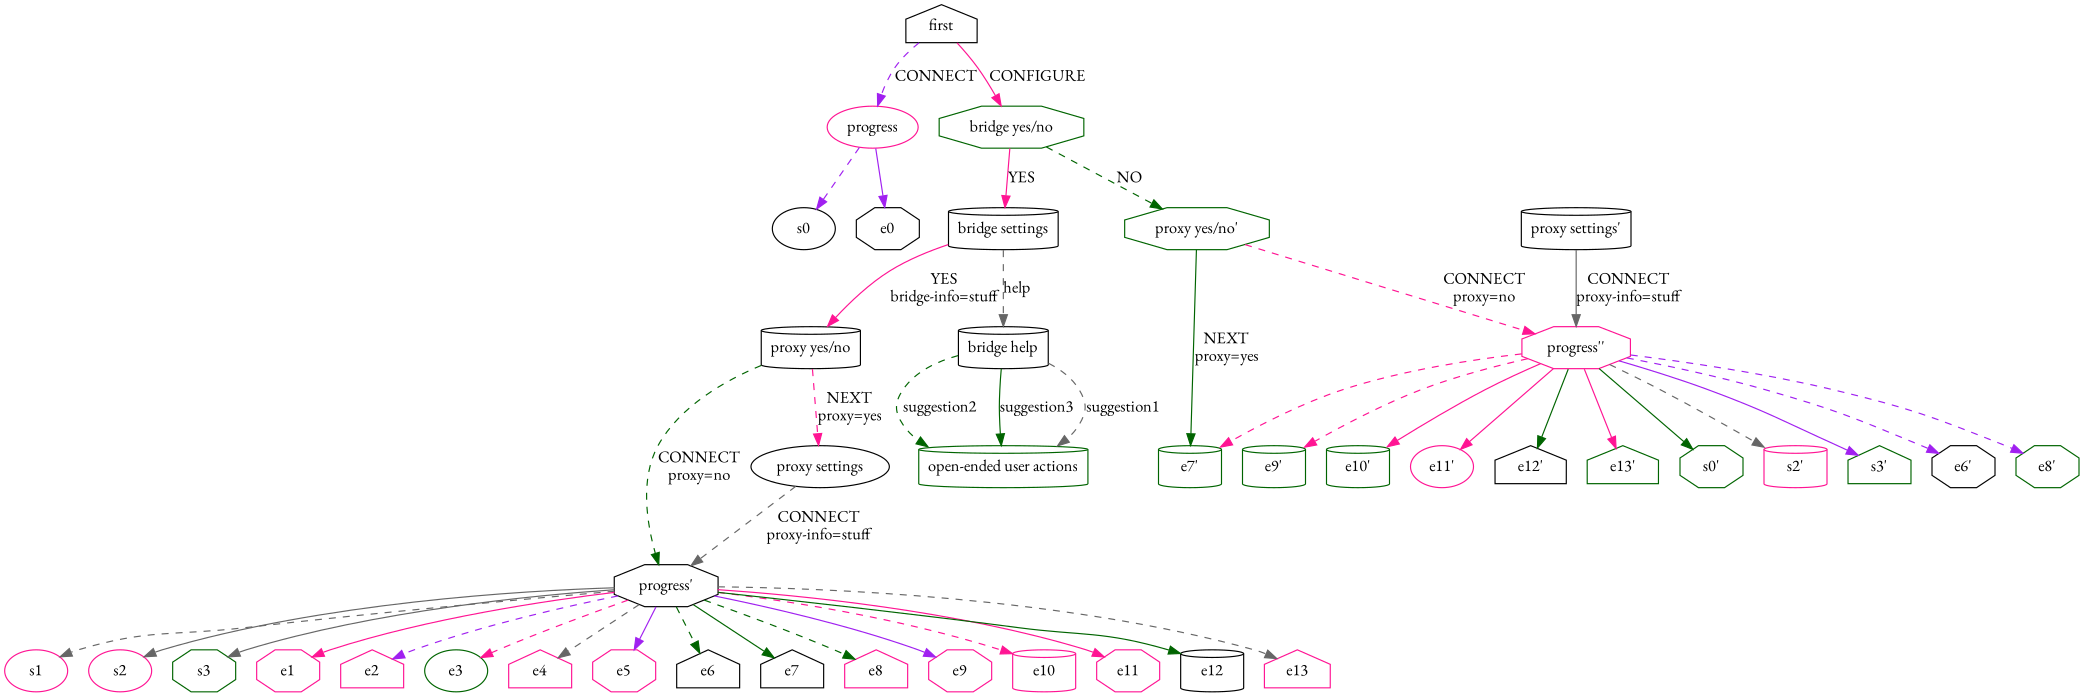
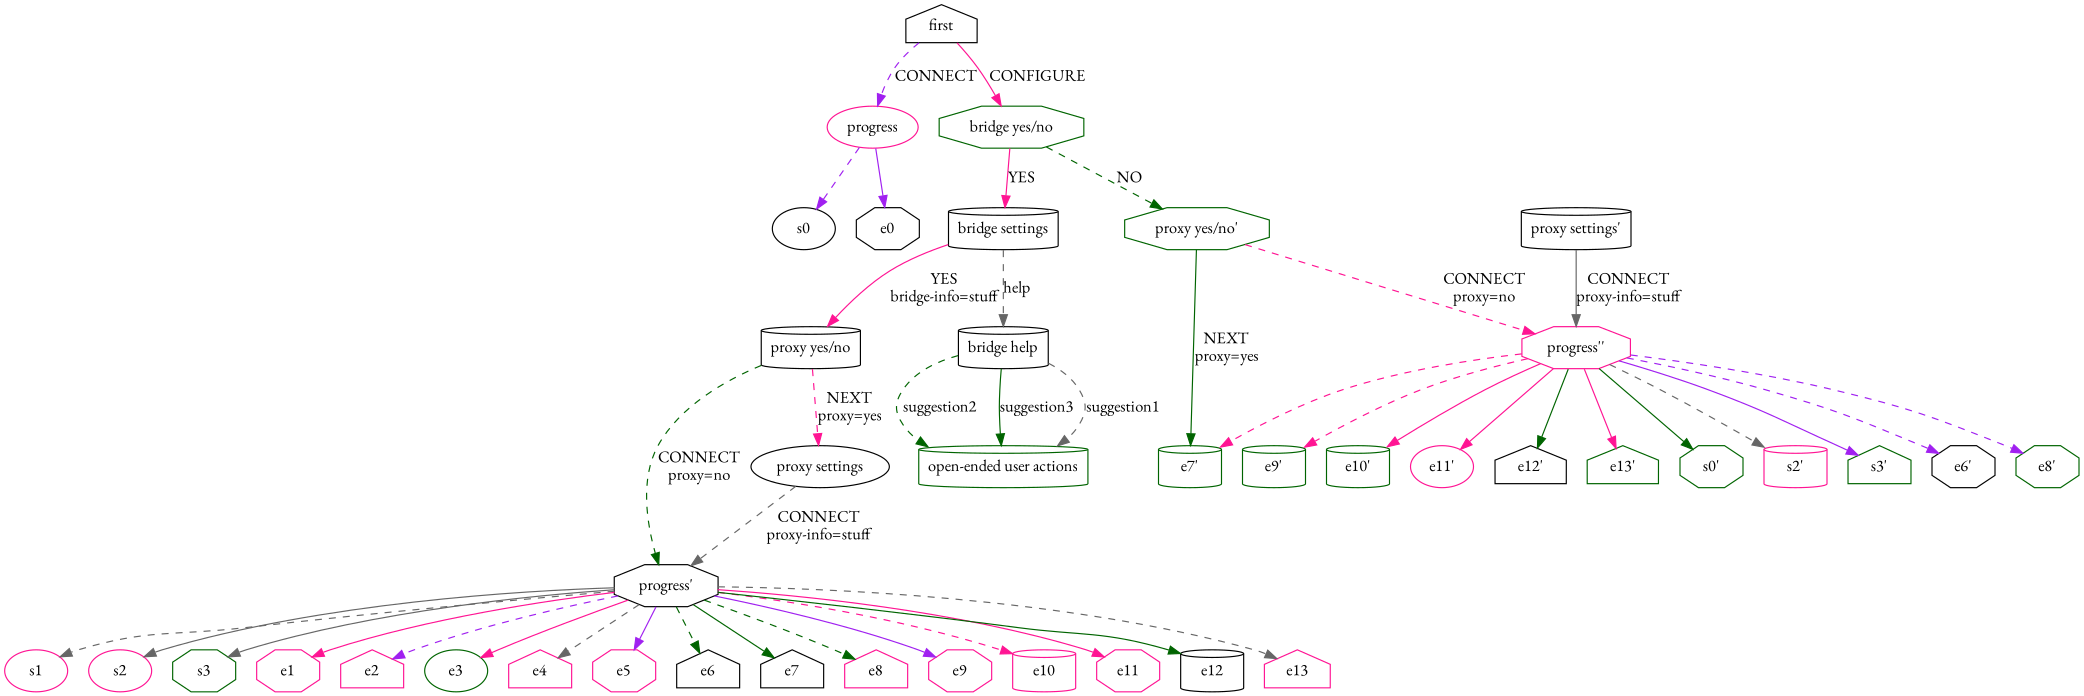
  digraph {
    fontname="EB Garamond"
    node [color=deeppink fontname="EB Garamond" shape=octagon]
    edge [color=deeppink fontname="EB Garamond" style=dashed]
    first [color=black shape=house]
    progress [shape=ellipse]
    "bridge yes/no" [color=darkgreen]
    s0 [color=black shape=ellipse]
    e0 [color=black]
    "bridge settings" [color=black shape=cylinder]
    "proxy yes/no'" [color=darkgreen]
    "bridge help" [color=black shape=cylinder]
    "proxy yes/no" [color=black shape=cylinder]
    "progress''"
    "e7'" [color=darkgreen shape=cylinder]
    "open-ended user actions" [color=darkgreen shape=cylinder]
    "progress'" [color=black]
    "proxy settings" [color=black shape=ellipse]
    "s0'" [color=darkgreen]
    "s2'" [shape=cylinder]
    "s3'" [color=darkgreen shape=house]
    "e6'" [color=black]
    "e8'" [color=darkgreen]
    "e9'" [color=darkgreen shape=cylinder]
    "e10'" [color=darkgreen shape=cylinder]
    "e11'" [shape=ellipse]
    "e12'" [color=black shape=house]
    "e13'" [color=darkgreen shape=house]
    "proxy settings'" [color=black shape=cylinder]
    s1 [shape=ellipse]
    s2 [shape=ellipse]
    s3 [color=darkgreen]
    e1
    e2 [shape=house]
    e3 [color=darkgreen shape=ellipse]
    e4 [shape=house]
    e5
    e6 [color=black shape=house]
    e7 [color=black shape=house]
    e8 [shape=house]
    e9
    e10 [shape=cylinder]
    e11
    e12 [color=black shape=cylinder]
    e13 [shape=house]
    first -> progress [color=purple label=CONNECT]
    first -> "bridge yes/no" [label=CONFIGURE style=solid]
    progress -> s0 [color=purple]
    progress -> e0 [color=purple style=solid]
    "bridge yes/no" -> "bridge settings" [label=YES style=solid]
    "bridge yes/no" -> "proxy yes/no'" [color=darkgreen label=NO]
    "bridge settings" -> "bridge help" [color=gray40 label=help]
    "bridge settings" -> "proxy yes/no" [label="YES\nbridge-info=stuff" style=solid]
    "proxy yes/no'" -> "progress''" [label="CONNECT\nproxy=no"]
    "proxy yes/no'" -> "e7'" [color=darkgreen label="NEXT\nproxy=yes" style=solid]
    "bridge help" -> "open-ended user actions" [color=gray40 label=suggestion1]
    "bridge help" -> "open-ended user actions" [color=darkgreen label=suggestion2]
    "bridge help" -> "open-ended user actions" [color=darkgreen label=suggestion3 style=solid]
    "proxy yes/no" -> "progress'" [color=darkgreen label="CONNECT\nproxy=no"]
    "proxy yes/no" -> "proxy settings" [label="NEXT\nproxy=yes"]
    "progress''" -> "e7'"
    "progress''" -> "s0'" [color=darkgreen style=solid]
    "progress''" -> "s2'" [color=gray40]
    "progress''" -> "s3'" [color=purple style=solid]
    "progress''" -> "e6'" [color=purple]
    "progress''" -> "e8'" [color=purple]
    "progress''" -> "e9'"
    "progress''" -> "e10'" [style=solid]
    "progress''" -> "e11'" [style=solid]
    "progress''" -> "e12'" [color=darkgreen style=solid]
    "progress''" -> "e13'" [style=solid]
    "progress'" -> s1 [color=gray40]
    "progress'" -> s2 [color=gray40 style=solid]
    "progress'" -> s3 [color=gray40 style=solid]
    "progress'" -> e1 [style=solid]
    "progress'" -> e2 [color=purple]
-   "progress'" -> e3
+   "progress'" -> e3 [style=solid]
    "progress'" -> e4 [color=gray40]
    "progress'" -> e5 [color=purple style=solid]
    "progress'" -> e6 [color=darkgreen]
    "progress'" -> e7 [color=darkgreen style=solid]
    "progress'" -> e8 [color=darkgreen]
    "progress'" -> e9 [color=purple style=solid]
    "progress'" -> e10
    "progress'" -> e11 [style=solid]
    "progress'" -> e12 [color=darkgreen style=solid]
    "progress'" -> e13 [color=gray40]
    "proxy settings" -> "progress'" [color=gray40 label="CONNECT\nproxy-info=stuff"]
    "proxy settings'" -> "progress''" [color=gray40 label="CONNECT\nproxy-info=stuff" style=solid]
  }
